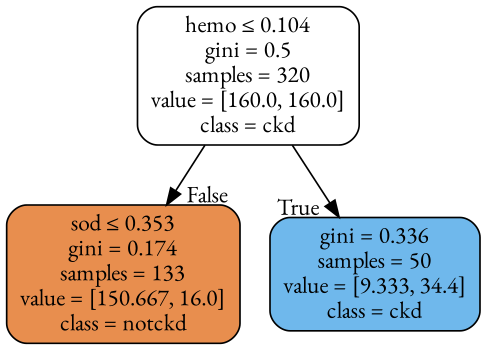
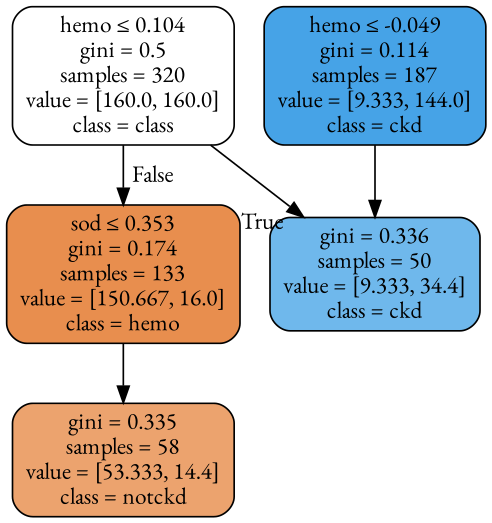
  digraph {
    fontname="EB Garamond"
    node [color=black fontname="EB Garamond" shape=box style="filled, rounded"]
    edge [fontname="EB Garamond"]
-   n1 [fillcolor="#ffffff" label=<hemo &le; 0.104<br/>gini = 0.5<br/>samples = 320<br/>value = [160.0, 160.0]<br/>class = ckd>]
-   n2 [fillcolor="#e88e4e" label=<sod &le; 0.353<br/>gini = 0.174<br/>samples = 133<br/>value = [150.667, 16.0]<br/>class = notckd>]
+   n1 [fillcolor="#ffffff" label=<hemo &le; 0.104<br/>gini = 0.5<br/>samples = 320<br/>value = [160.0, 160.0]<br/>class = class>]
+   n2 [fillcolor="#e88e4e" label=<sod &le; 0.353<br/>gini = 0.174<br/>samples = 133<br/>value = [150.667, 16.0]<br/>class = hemo>]
    n3 [fillcolor="#6fb8ec" label=<gini = 0.336<br/>samples = 50<br/>value = [9.333, 34.4]<br/>class = ckd>]
+   n4 [fillcolor="#46a3e7" label=<hemo &le; -0.049<br/>gini = 0.114<br/>samples = 187<br/>value = [9.333, 144.0]<br/>class = ckd>]
+   n5 [fillcolor="#eca36e" label=<gini = 0.335<br/>samples = 58<br/>value = [53.333, 14.4]<br/>class = notckd>]
    n1 -> n2 [headlabel=False labelangle=-45 labeldistance=2.5]
    n1 -> n3 [headlabel=True labelangle=45 labeldistance=2.5]
+   n2 -> n5
+   n4 -> n3
  }
